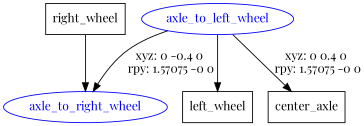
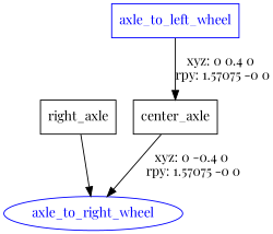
  digraph {
    fontname="Playfair Display"
    node [fontname="Playfair Display" shape=box]
    edge [fontname="Playfair Display"]
    n1 [label=center_axle]
    axle_to_right_wheel [color=blue fontcolor=blue shape=ellipse]
-   axle_to_left_wheel [color=blue fontcolor=blue shape=ellipse]
-   n4 [label=left_wheel]
-   n5 [label=right_wheel]
-   axle_to_left_wheel -> axle_to_right_wheel [label="xyz: 0 -0.4 0 \nrpy: 1.57075 -0 0"]
+   axle_to_left_wheel [color=blue fontcolor=blue]
+   n5 [label=right_axle]
+   n1 -> axle_to_right_wheel [label="xyz: 0 -0.4 0 \nrpy: 1.57075 -0 0"]
    axle_to_left_wheel -> n1 [label="xyz: 0 0.4 0 \nrpy: 1.57075 -0 0"]
-   axle_to_left_wheel -> n4
    n5 -> axle_to_right_wheel
  }
